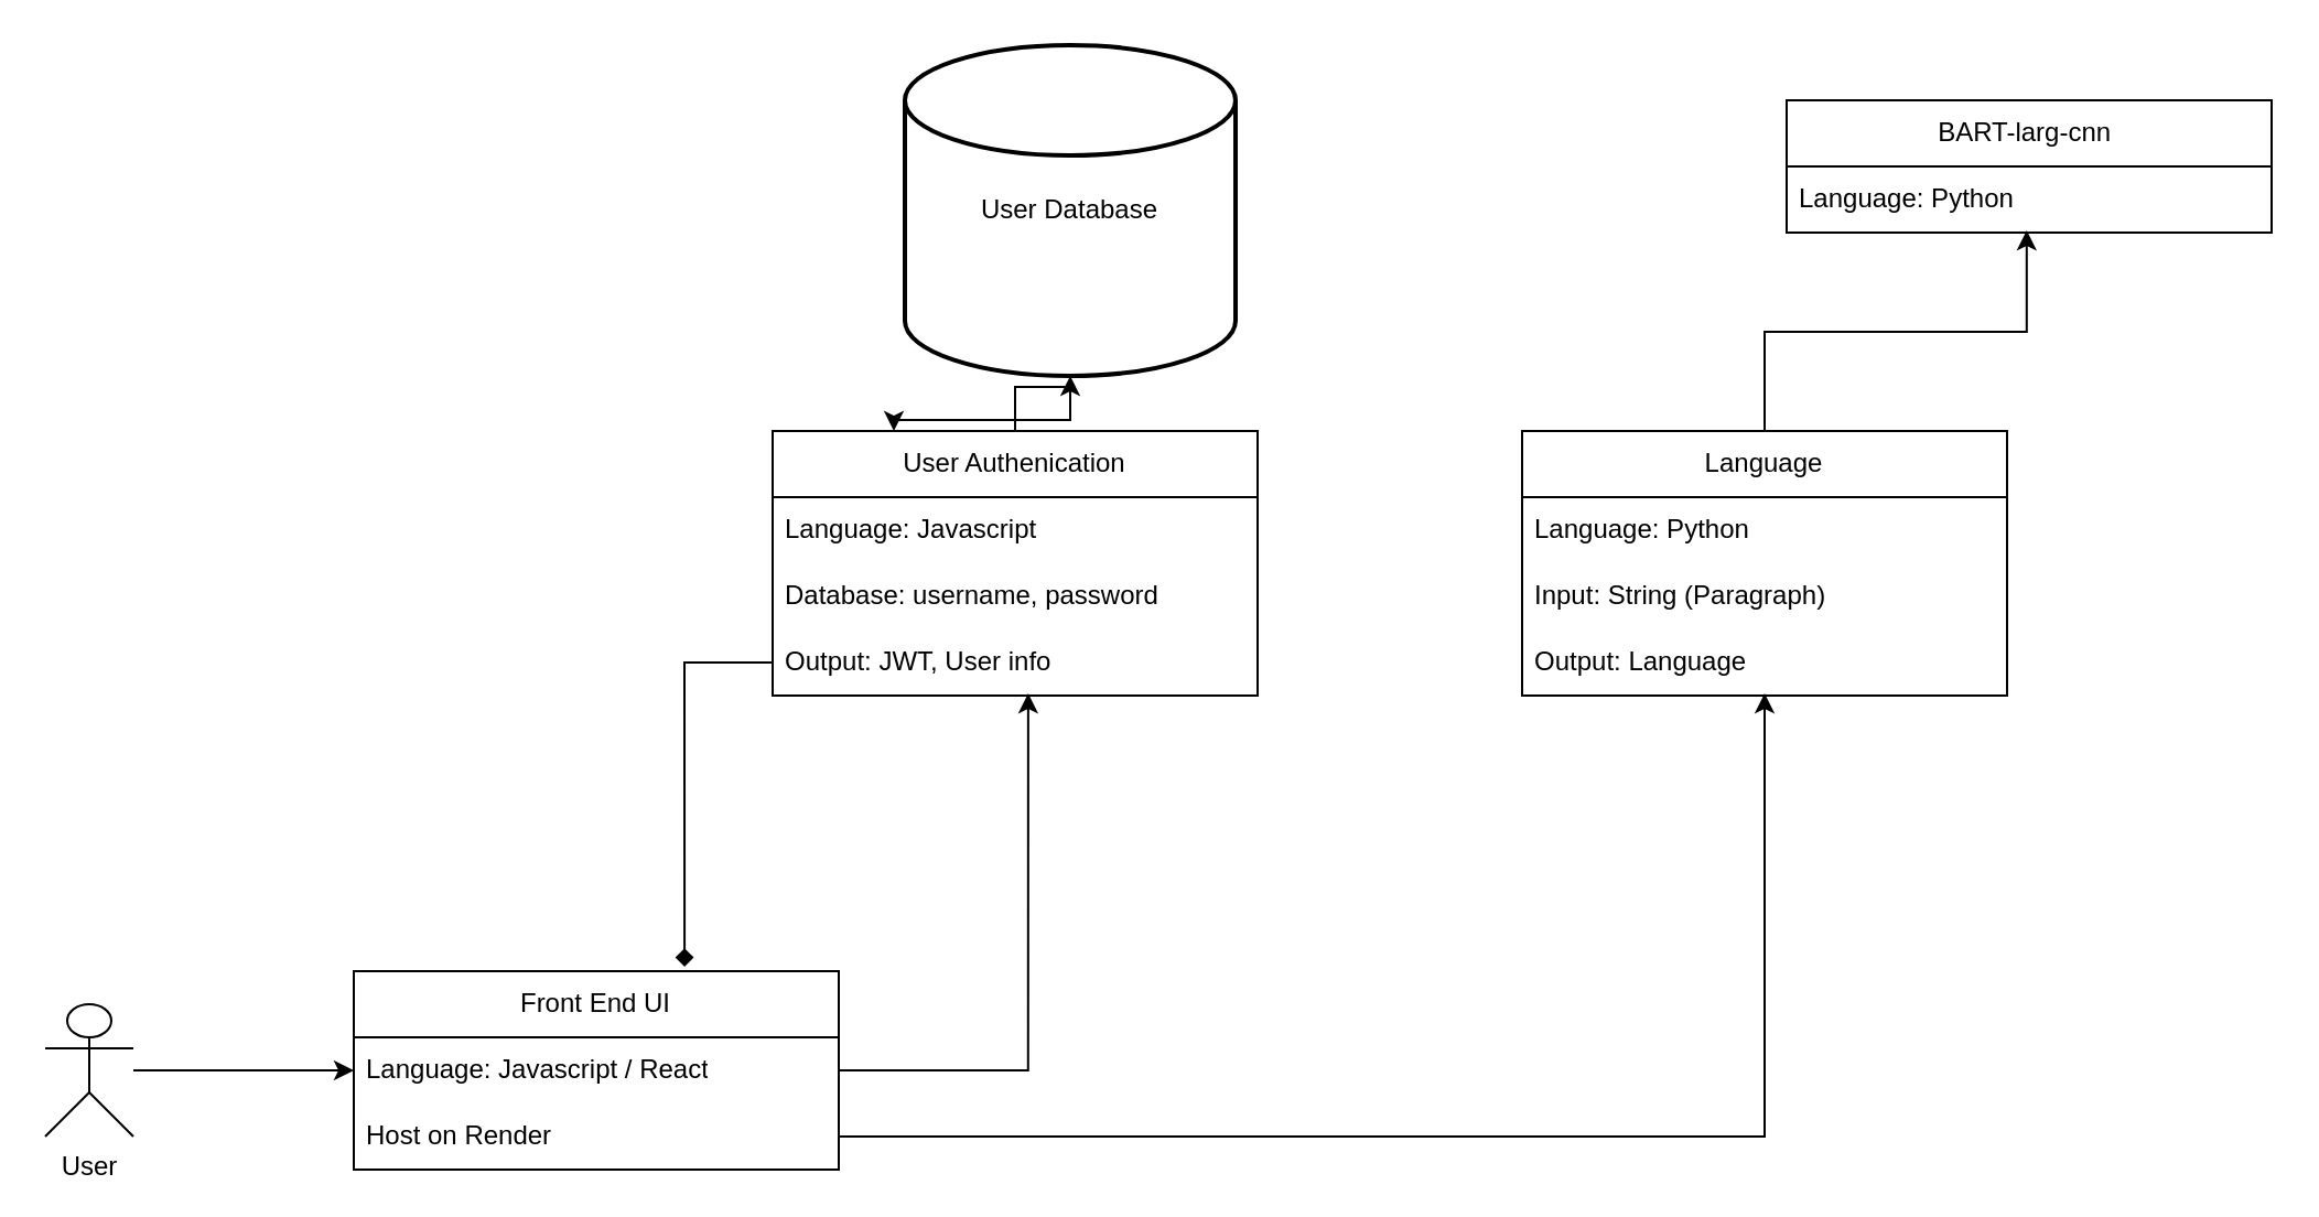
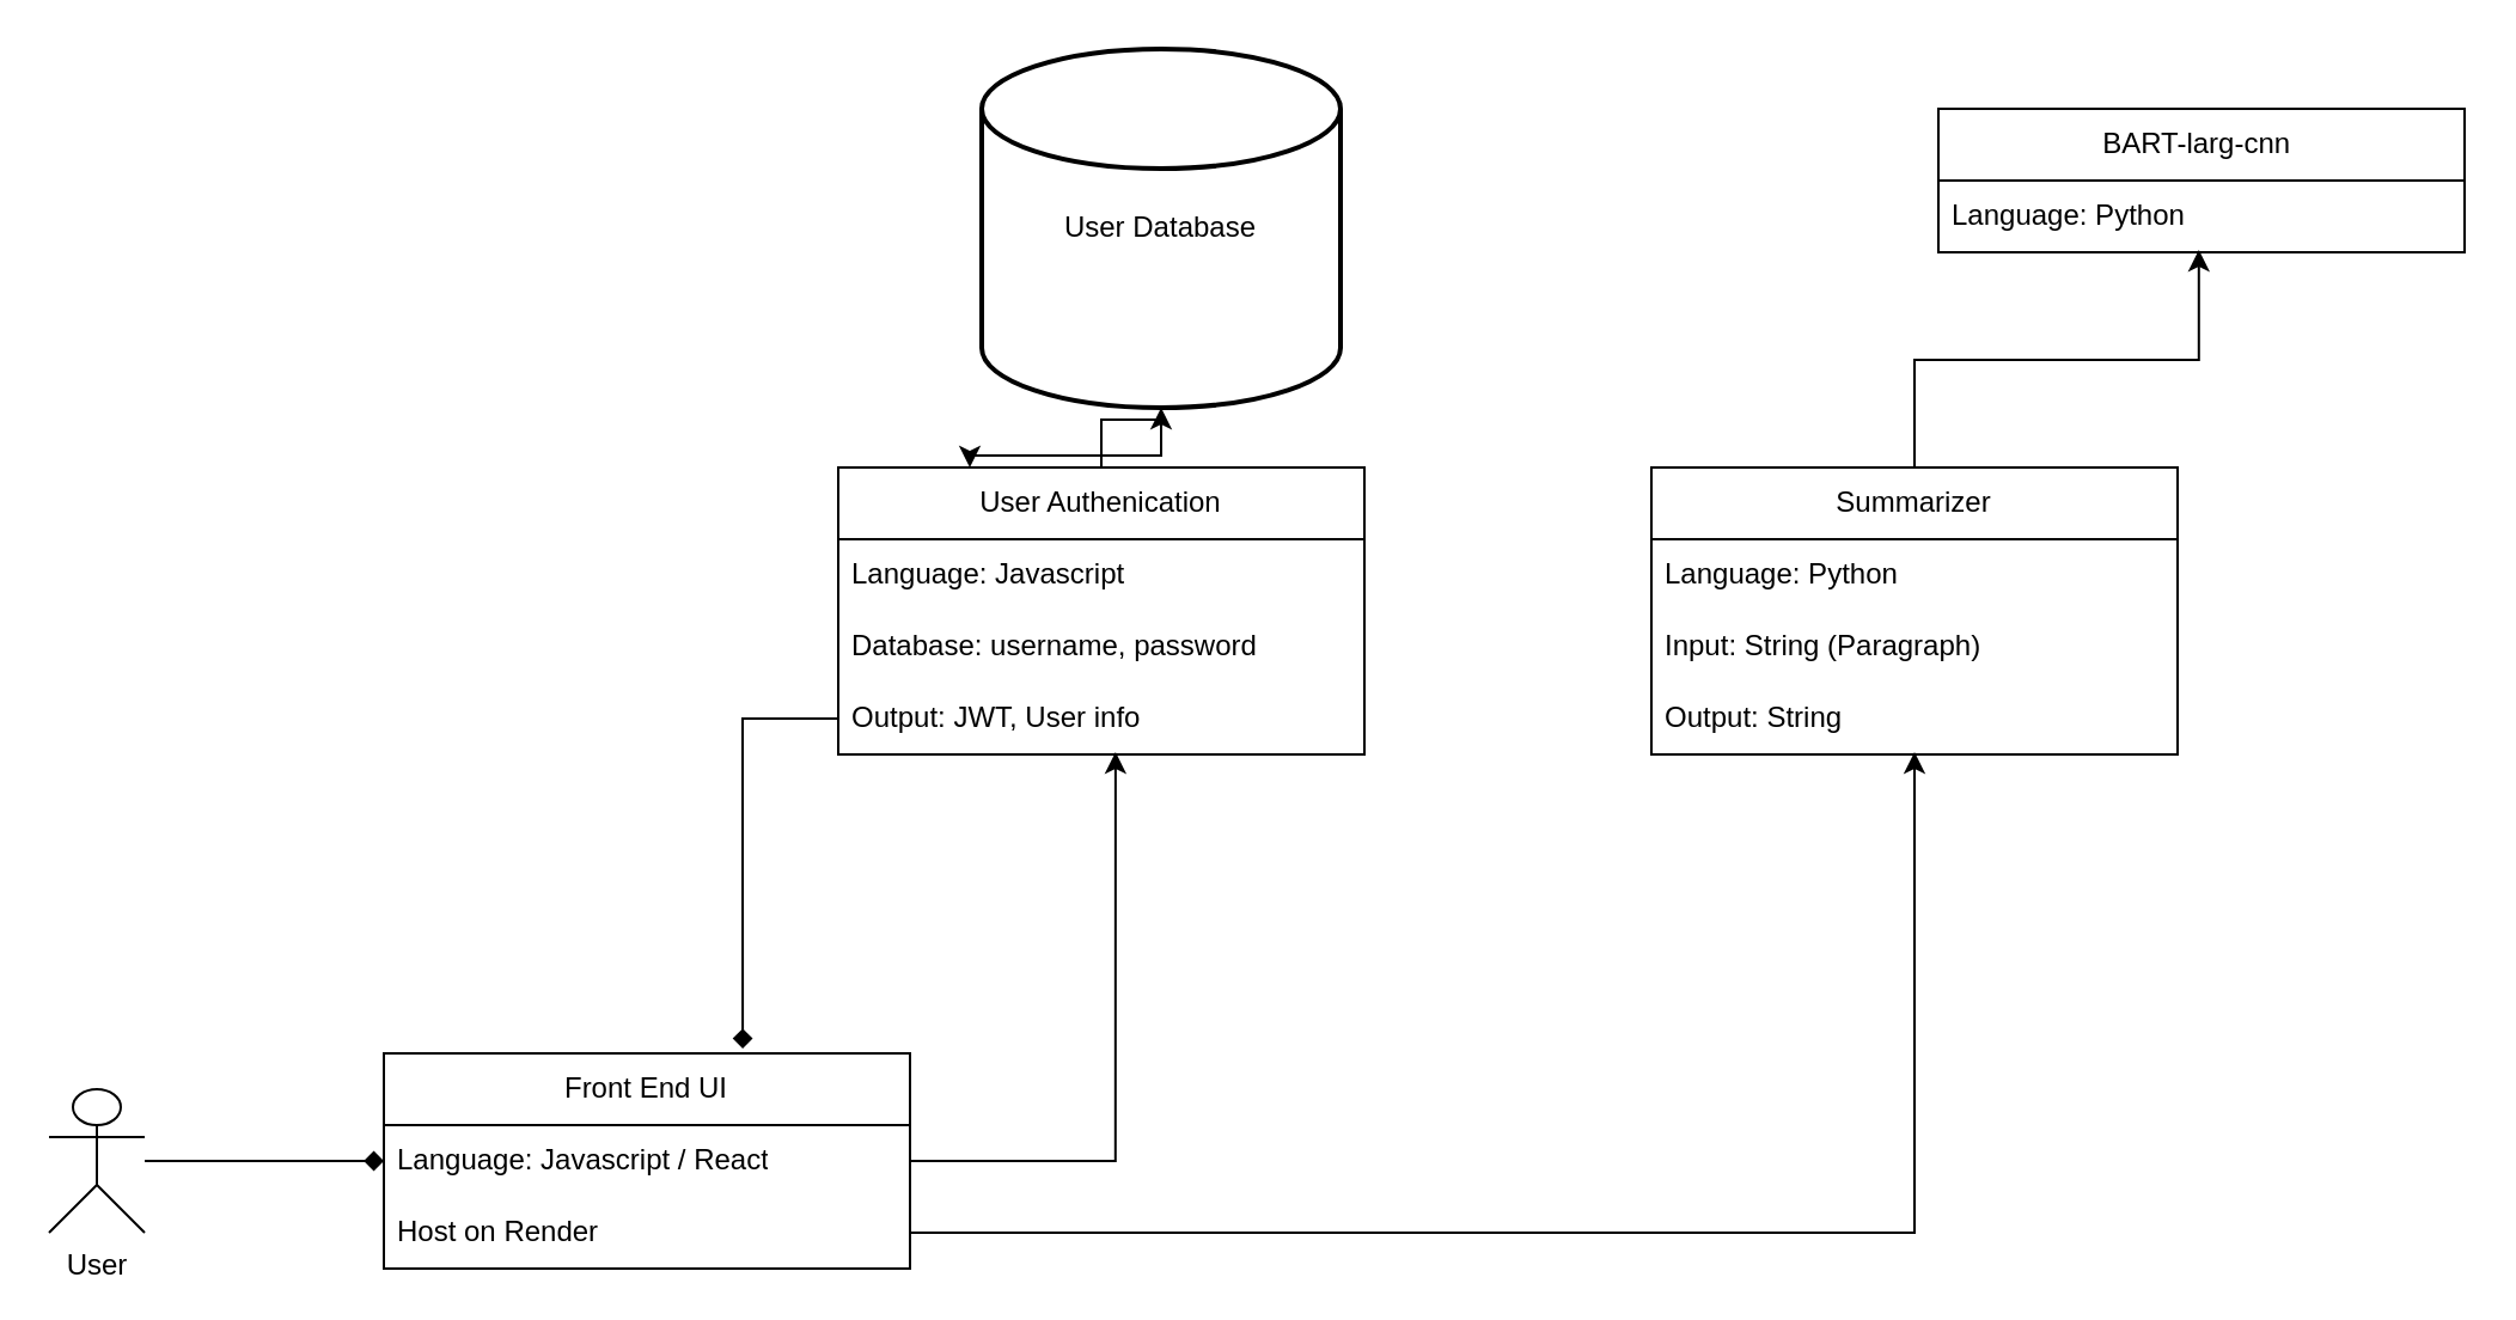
  <mxCell id="0" />
  <mxCell id="1" parent="0" />
- <mxCell id="2" value="Language" style="swimlane;fontStyle=0;childLayout=stackLayout;horizontal=1;startSize=30;horizontalStack=0;resizeParent=1;resizeParentMax=0;resizeLast=0;collapsible=1;marginBottom=0;whiteSpace=wrap;html=1;" vertex="1" parent="1"><mxGeometry x="690" y="195" width="220" height="120" as="geometry" /></mxCell>
+ <mxCell id="2" value="Summarizer" style="swimlane;fontStyle=0;childLayout=stackLayout;horizontal=1;startSize=30;horizontalStack=0;resizeParent=1;resizeParentMax=0;resizeLast=0;collapsible=1;marginBottom=0;whiteSpace=wrap;html=1;" vertex="1" parent="1"><mxGeometry x="690" y="195" width="220" height="120" as="geometry" /></mxCell>
  <mxCell id="3" value="Language: Python" style="text;strokeColor=none;fillColor=none;align=left;verticalAlign=middle;spacingLeft=4;spacingRight=4;overflow=hidden;points=[[0,0.5],[1,0.5]];portConstraint=eastwest;rotatable=0;whiteSpace=wrap;html=1;" vertex="1" parent="2"><mxGeometry y="30" width="220" height="30" as="geometry" /></mxCell>
  <mxCell id="4" value="Input: String (Paragraph)" style="text;strokeColor=none;fillColor=none;align=left;verticalAlign=middle;spacingLeft=4;spacingRight=4;overflow=hidden;points=[[0,0.5],[1,0.5]];portConstraint=eastwest;rotatable=0;whiteSpace=wrap;html=1;" vertex="1" parent="2"><mxGeometry y="60" width="220" height="30" as="geometry" /></mxCell>
- <mxCell id="5" value="Output: Language" style="text;strokeColor=none;fillColor=none;align=left;verticalAlign=middle;spacingLeft=4;spacingRight=4;overflow=hidden;points=[[0,0.5],[1,0.5]];portConstraint=eastwest;rotatable=0;whiteSpace=wrap;html=1;" vertex="1" parent="2"><mxGeometry y="90" width="220" height="30" as="geometry" /></mxCell>
+ <mxCell id="5" value="Output: String" style="text;strokeColor=none;fillColor=none;align=left;verticalAlign=middle;spacingLeft=4;spacingRight=4;overflow=hidden;points=[[0,0.5],[1,0.5]];portConstraint=eastwest;rotatable=0;whiteSpace=wrap;html=1;" vertex="1" parent="2"><mxGeometry y="90" width="220" height="30" as="geometry" /></mxCell>
  <mxCell id="6" value="User Authenication" style="swimlane;fontStyle=0;childLayout=stackLayout;horizontal=1;startSize=30;horizontalStack=0;resizeParent=1;resizeParentMax=0;resizeLast=0;collapsible=1;marginBottom=0;whiteSpace=wrap;html=1;" vertex="1" parent="1"><mxGeometry x="350" y="195" width="220" height="120" as="geometry" /></mxCell>
  <mxCell id="7" value="Language: Javascript" style="text;strokeColor=none;fillColor=none;align=left;verticalAlign=middle;spacingLeft=4;spacingRight=4;overflow=hidden;points=[[0,0.5],[1,0.5]];portConstraint=eastwest;rotatable=0;whiteSpace=wrap;html=1;" vertex="1" parent="6"><mxGeometry y="30" width="220" height="30" as="geometry" /></mxCell>
  <mxCell id="8" value="Database: username, password" style="text;strokeColor=none;fillColor=none;align=left;verticalAlign=middle;spacingLeft=4;spacingRight=4;overflow=hidden;points=[[0,0.5],[1,0.5]];portConstraint=eastwest;rotatable=0;whiteSpace=wrap;html=1;" vertex="1" parent="6"><mxGeometry y="60" width="220" height="30" as="geometry" /></mxCell>
  <mxCell id="9" value="Output: JWT, User info" style="text;strokeColor=none;fillColor=none;align=left;verticalAlign=middle;spacingLeft=4;spacingRight=4;overflow=hidden;points=[[0,0.5],[1,0.5]];portConstraint=eastwest;rotatable=0;whiteSpace=wrap;html=1;" vertex="1" parent="6"><mxGeometry y="90" width="220" height="30" as="geometry" /></mxCell>
- <mxCell id="10" style="edgeStyle=orthogonalEdgeStyle;rounded=0;orthogonalLoop=1;jettySize=auto;html=1;entryX=0;entryY=0.5;entryDx=0;entryDy=0;" edge="1" parent="1" source="11" target="13"><mxGeometry relative="1" as="geometry" /></mxCell>
+ <mxCell id="10" style="edgeStyle=orthogonalEdgeStyle;rounded=0;orthogonalLoop=1;jettySize=auto;html=1;entryX=0;entryY=0.5;entryDx=0;entryDy=0;endArrow=diamond;" edge="1" parent="1" source="11" target="13"><mxGeometry relative="1" as="geometry" /></mxCell>
  <mxCell id="11" value="User" style="shape=umlActor;verticalLabelPosition=bottom;verticalAlign=top;html=1;outlineConnect=0;" vertex="1" parent="1"><mxGeometry x="20" y="455" width="40" height="60" as="geometry" /></mxCell>
  <mxCell id="12" value="Front End UI" style="swimlane;fontStyle=0;childLayout=stackLayout;horizontal=1;startSize=30;horizontalStack=0;resizeParent=1;resizeParentMax=0;resizeLast=0;collapsible=1;marginBottom=0;whiteSpace=wrap;html=1;" vertex="1" parent="1"><mxGeometry x="160" y="440" width="220" height="90" as="geometry" /></mxCell>
  <mxCell id="13" value="Language: Javascript / React" style="text;strokeColor=none;fillColor=none;align=left;verticalAlign=middle;spacingLeft=4;spacingRight=4;overflow=hidden;points=[[0,0.5],[1,0.5]];portConstraint=eastwest;rotatable=0;whiteSpace=wrap;html=1;" vertex="1" parent="12"><mxGeometry y="30" width="220" height="30" as="geometry" /></mxCell>
  <mxCell id="14" value="Host on Render" style="text;strokeColor=none;fillColor=none;align=left;verticalAlign=middle;spacingLeft=4;spacingRight=4;overflow=hidden;points=[[0,0.5],[1,0.5]];portConstraint=eastwest;rotatable=0;whiteSpace=wrap;html=1;" vertex="1" parent="12"><mxGeometry y="60" width="220" height="30" as="geometry" /></mxCell>
  <mxCell id="15" style="edgeStyle=orthogonalEdgeStyle;rounded=0;orthogonalLoop=1;jettySize=auto;html=1;entryX=0.527;entryY=0.967;entryDx=0;entryDy=0;entryPerimeter=0;" edge="1" parent="1" source="13" target="9"><mxGeometry relative="1" as="geometry" /></mxCell>
  <mxCell id="16" style="edgeStyle=orthogonalEdgeStyle;rounded=0;orthogonalLoop=1;jettySize=auto;html=1;entryX=0.25;entryY=0;entryDx=0;entryDy=0;" edge="1" parent="1" source="17" target="6"><mxGeometry relative="1" as="geometry" /></mxCell>
  <mxCell id="17" value="User Database" style="strokeWidth=2;html=1;shape=mxgraph.flowchart.database;whiteSpace=wrap;" vertex="1" parent="1"><mxGeometry x="410" y="20" width="150" height="150" as="geometry" /></mxCell>
  <mxCell id="18" style="edgeStyle=orthogonalEdgeStyle;rounded=0;orthogonalLoop=1;jettySize=auto;html=1;entryX=0.682;entryY=-0.022;entryDx=0;entryDy=0;entryPerimeter=0;endArrow=diamond;" edge="1" parent="1" source="9" target="12"><mxGeometry relative="1" as="geometry" /></mxCell>
  <mxCell id="19" style="edgeStyle=orthogonalEdgeStyle;rounded=0;orthogonalLoop=1;jettySize=auto;html=1;entryX=0.5;entryY=1;entryDx=0;entryDy=0;entryPerimeter=0;" edge="1" parent="1" source="6" target="17"><mxGeometry relative="1" as="geometry" /></mxCell>
  <mxCell id="20" style="edgeStyle=orthogonalEdgeStyle;rounded=0;orthogonalLoop=1;jettySize=auto;html=1;entryX=0.5;entryY=0.967;entryDx=0;entryDy=0;entryPerimeter=0;" edge="1" parent="1" source="14" target="5"><mxGeometry relative="1" as="geometry" /></mxCell>
  <mxCell id="21" value="BART-larg-cnn&amp;nbsp;" style="swimlane;fontStyle=0;childLayout=stackLayout;horizontal=1;startSize=30;horizontalStack=0;resizeParent=1;resizeParentMax=0;resizeLast=0;collapsible=1;marginBottom=0;whiteSpace=wrap;html=1;" vertex="1" parent="1"><mxGeometry x="810" y="45" width="220" height="60" as="geometry" /></mxCell>
  <mxCell id="22" value="Language: Python" style="text;strokeColor=none;fillColor=none;align=left;verticalAlign=middle;spacingLeft=4;spacingRight=4;overflow=hidden;points=[[0,0.5],[1,0.5]];portConstraint=eastwest;rotatable=0;whiteSpace=wrap;html=1;" vertex="1" parent="21"><mxGeometry y="30" width="220" height="30" as="geometry" /></mxCell>
  <mxCell id="23" style="edgeStyle=orthogonalEdgeStyle;rounded=0;orthogonalLoop=1;jettySize=auto;html=1;entryX=0.495;entryY=0.967;entryDx=0;entryDy=0;entryPerimeter=0;" edge="1" parent="1" source="2" target="22"><mxGeometry relative="1" as="geometry" /></mxCell>
